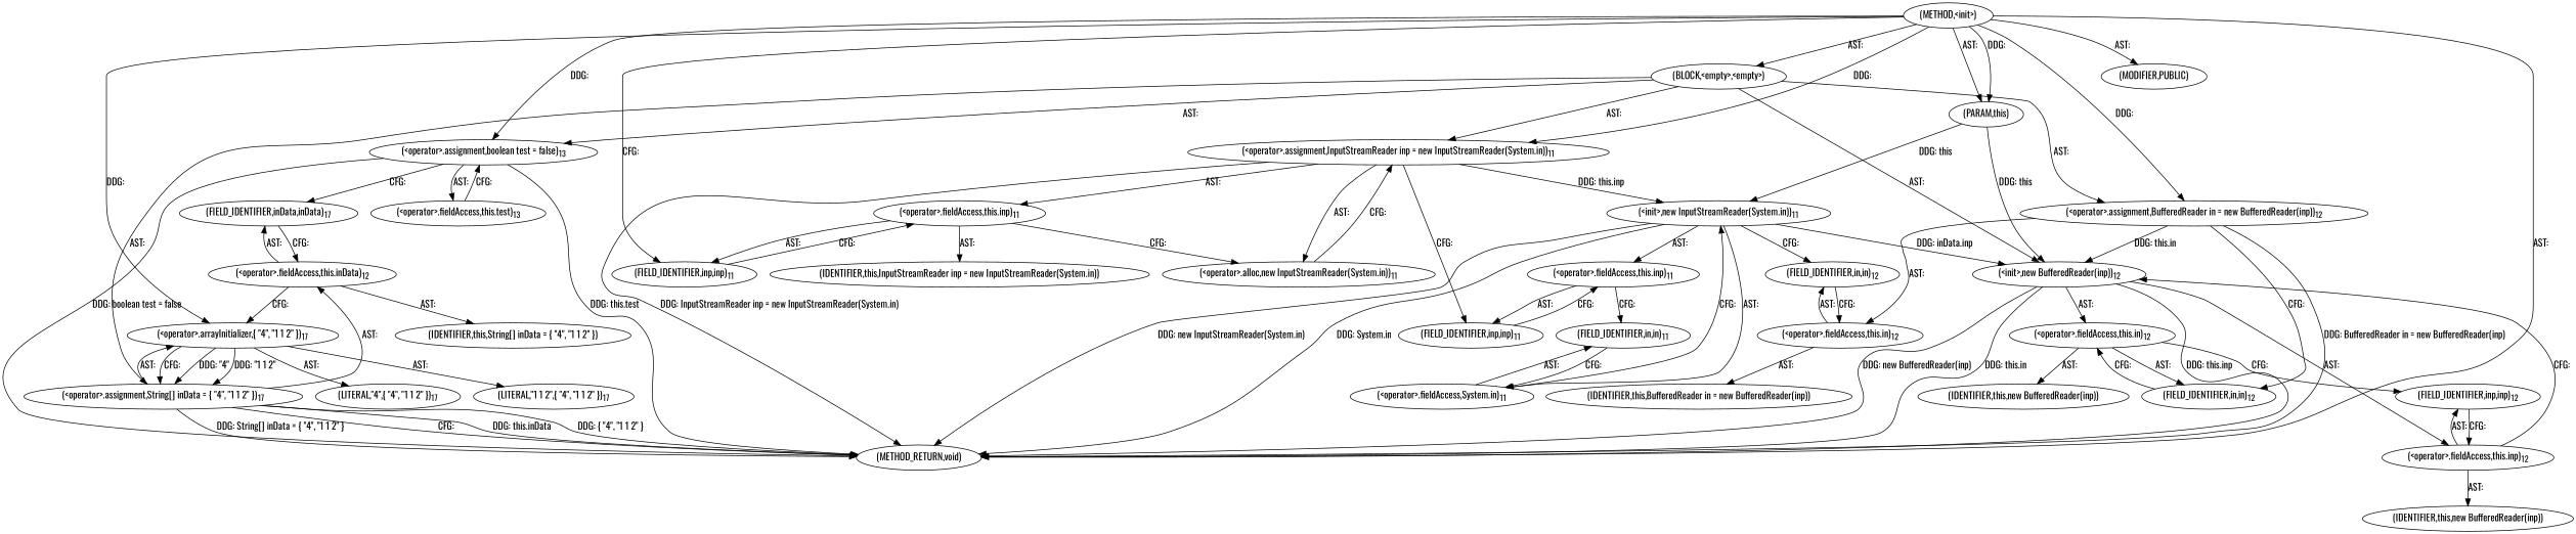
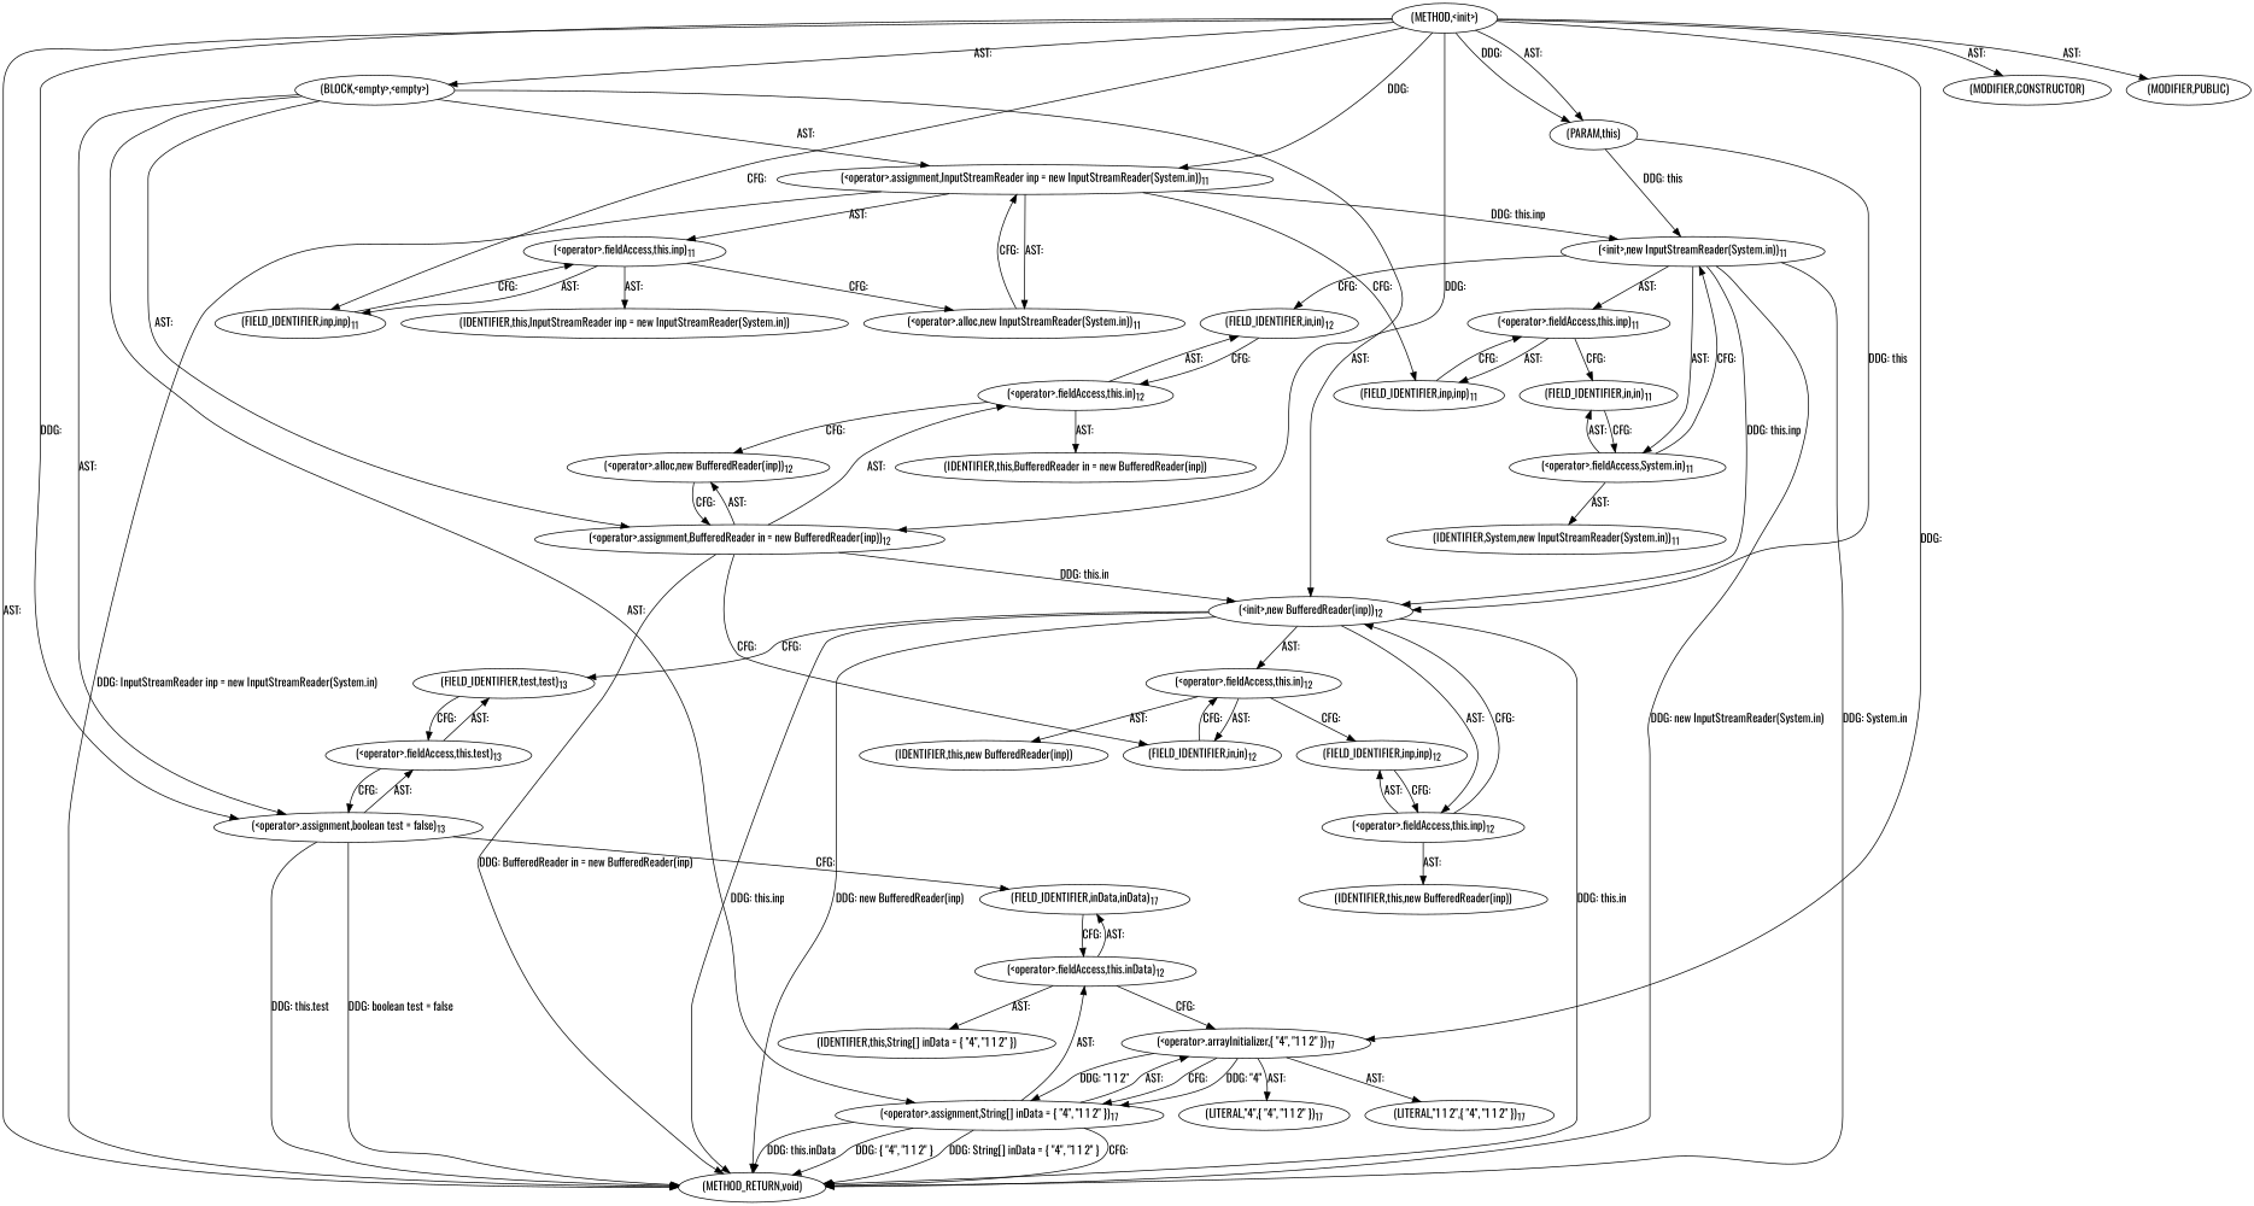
  digraph {
    fontname=Oswald
    node [fontname=Oswald]
    edge [fontname=Oswald]
    n1 [label=<(METHOD,&lt;init&gt;)>]
    n2 [label=<(PARAM,this)>]
    n3 [label=<(BLOCK,&lt;empty&gt;,&lt;empty&gt;)>]
    n4 [label=<(&lt;operator&gt;.assignment,InputStreamReader inp = new InputStreamReader(System.in))<SUB>11</SUB>>]
    n5 [label=<(FIELD_IDENTIFIER,inp,inp)<SUB>11</SUB>>]
    n6 [label=<(&lt;operator&gt;.assignment,BufferedReader in = new BufferedReader(inp))<SUB>12</SUB>>]
    n7 [label=<(&lt;operator&gt;.assignment,boolean test = false)<SUB>13</SUB>>]
    n8 [label=<(&lt;operator&gt;.arrayInitializer,{ &quot;4&quot;, &quot;1 1 2&quot; })<SUB>17</SUB>>]
+   n9 [label=<(MODIFIER,CONSTRUCTOR)>]
    n10 [label=<(MODIFIER,PUBLIC)>]
    n11 [label=<(METHOD_RETURN,void)>]
    n12 [label=<(&lt;init&gt;,new InputStreamReader(System.in))<SUB>11</SUB>>]
    n13 [label=<(&lt;init&gt;,new BufferedReader(inp))<SUB>12</SUB>>]
    n14 [label=<(&lt;operator&gt;.assignment,String[] inData = { &quot;4&quot;, &quot;1 1 2&quot; })<SUB>17</SUB>>]
    n15 [label=<(&lt;operator&gt;.fieldAccess,this.inp)<SUB>11</SUB>>]
    n16 [label=<(&lt;operator&gt;.alloc,new InputStreamReader(System.in))<SUB>11</SUB>>]
    n17 [label=<(FIELD_IDENTIFIER,inp,inp)<SUB>11</SUB>>]
    n18 [label=<(&lt;operator&gt;.fieldAccess,this.in)<SUB>12</SUB>>]
+   n19 [label=<(&lt;operator&gt;.alloc,new BufferedReader(inp))<SUB>12</SUB>>]
    n20 [label=<(FIELD_IDENTIFIER,in,in)<SUB>12</SUB>>]
    n21 [label=<(&lt;operator&gt;.fieldAccess,this.test)<SUB>13</SUB>>]
    n22 [label=<(FIELD_IDENTIFIER,inData,inData)<SUB>17</SUB>>]
    n23 [label=<(LITERAL,&quot;4&quot;,{ &quot;4&quot;, &quot;1 1 2&quot; })<SUB>17</SUB>>]
    n24 [label=<(LITERAL,&quot;1 1 2&quot;,{ &quot;4&quot;, &quot;1 1 2&quot; })<SUB>17</SUB>>]
    n25 [label=<(&lt;operator&gt;.fieldAccess,this.inp)<SUB>11</SUB>>]
    n26 [label=<(&lt;operator&gt;.fieldAccess,System.in)<SUB>11</SUB>>]
    n27 [label=<(FIELD_IDENTIFIER,in,in)<SUB>12</SUB>>]
    n28 [label=<(&lt;operator&gt;.fieldAccess,this.in)<SUB>12</SUB>>]
    n29 [label=<(&lt;operator&gt;.fieldAccess,this.inp)<SUB>12</SUB>>]
+   n30 [label=<(FIELD_IDENTIFIER,test,test)<SUB>13</SUB>>]
    n31 [label=<(&lt;operator&gt;.fieldAccess,this.inData)<SUB>12</SUB>>]
    n32 [label=<(IDENTIFIER,this,InputStreamReader inp = new InputStreamReader(System.in))>]
    n33 [label=<(FIELD_IDENTIFIER,in,in)<SUB>11</SUB>>]
+   n34 [label=<(IDENTIFIER,System,new InputStreamReader(System.in))<SUB>11</SUB>>]
    n35 [label=<(IDENTIFIER,this,BufferedReader in = new BufferedReader(inp))>]
    n36 [label=<(IDENTIFIER,this,new BufferedReader(inp))>]
    n37 [label=<(FIELD_IDENTIFIER,inp,inp)<SUB>12</SUB>>]
    n38 [label=<(IDENTIFIER,this,new BufferedReader(inp))>]
    n39 [label=<(IDENTIFIER,this,String[] inData = { &quot;4&quot;, &quot;1 1 2&quot; })>]
    n1 -> n2 [label="AST: "]
    n1 -> n2 [label="DDG: "]
    n1 -> n3 [label="AST: "]
    n1 -> n4 [label="DDG: "]
    n1 -> n5 [label="CFG: "]
    n1 -> n6 [label="DDG: "]
    n1 -> n7 [label="DDG: "]
    n1 -> n8 [label="DDG: "]
+   n1 -> n9 [label="AST: "]
    n1 -> n10 [label="AST: "]
    n1 -> n11 [label="AST: "]
    n2 -> n12 [label="DDG: this"]
    n2 -> n13 [label="DDG: this"]
    n3 -> n4 [label="AST: "]
    n3 -> n6 [label="AST: "]
    n3 -> n7 [label="AST: "]
    n3 -> n13 [label="AST: "]
    n3 -> n14 [label="AST: "]
    n4 -> n11 [label="DDG: InputStreamReader inp = new InputStreamReader(System.in)"]
    n4 -> n12 [label="DDG: this.inp"]
    n4 -> n15 [label="AST: "]
    n4 -> n16 [label="AST: "]
    n4 -> n17 [label="CFG: "]
    n5 -> n15 [label="CFG: "]
    n6 -> n11 [label="DDG: BufferedReader in = new BufferedReader(inp)"]
    n6 -> n13 [label="DDG: this.in"]
    n6 -> n18 [label="AST: "]
+   n6 -> n19 [label="AST: "]
    n6 -> n20 [label="CFG: "]
    n7 -> n11 [label="DDG: this.test"]
    n7 -> n11 [label="DDG: boolean test = false"]
    n7 -> n21 [label="AST: "]
    n7 -> n22 [label="CFG: "]
    n8 -> n14 [label="CFG: "]
    n8 -> n14 [label="DDG: &quot;4&quot;"]
    n8 -> n14 [label="DDG: &quot;1 1 2&quot;"]
    n8 -> n23 [label="AST: "]
    n8 -> n24 [label="AST: "]
    n12 -> n11 [label="DDG: System.in"]
    n12 -> n11 [label="DDG: new InputStreamReader(System.in)"]
-   n12 -> n13 [label="DDG: inData.inp"]
+   n12 -> n13 [label="DDG: this.inp"]
    n12 -> n25 [label="AST: "]
    n12 -> n26 [label="AST: "]
    n12 -> n27 [label="CFG: "]
    n13 -> n11 [label="DDG: this.in"]
    n13 -> n11 [label="DDG: this.inp"]
    n13 -> n11 [label="DDG: new BufferedReader(inp)"]
    n13 -> n28 [label="AST: "]
    n13 -> n29 [label="AST: "]
+   n13 -> n30 [label="CFG: "]
    n14 -> n8 [label="AST: "]
    n14 -> n11 [label="CFG: "]
    n14 -> n11 [label="DDG: this.inData"]
    n14 -> n11 [label="DDG: { &quot;4&quot;, &quot;1 1 2&quot; }"]
    n14 -> n11 [label="DDG: String[] inData = { &quot;4&quot;, &quot;1 1 2&quot; }"]
    n14 -> n31 [label="AST: "]
    n15 -> n5 [label="AST: "]
    n15 -> n16 [label="CFG: "]
    n15 -> n32 [label="AST: "]
    n16 -> n4 [label="CFG: "]
    n17 -> n25 [label="CFG: "]
+   n18 -> n19 [label="CFG: "]
    n18 -> n27 [label="AST: "]
    n18 -> n35 [label="AST: "]
+   n19 -> n6 [label="CFG: "]
    n20 -> n28 [label="CFG: "]
    n21 -> n7 [label="CFG: "]
+   n21 -> n30 [label="AST: "]
    n22 -> n31 [label="CFG: "]
    n25 -> n17 [label="AST: "]
    n25 -> n33 [label="CFG: "]
    n26 -> n12 [label="CFG: "]
    n26 -> n33 [label="AST: "]
+   n26 -> n34 [label="AST: "]
    n27 -> n18 [label="CFG: "]
    n28 -> n20 [label="AST: "]
    n28 -> n36 [label="AST: "]
    n28 -> n37 [label="CFG: "]
    n29 -> n13 [label="CFG: "]
    n29 -> n37 [label="AST: "]
    n29 -> n38 [label="AST: "]
+   n30 -> n21 [label="CFG: "]
    n31 -> n8 [label="CFG: "]
    n31 -> n22 [label="AST: "]
    n31 -> n39 [label="AST: "]
    n33 -> n26 [label="CFG: "]
    n37 -> n29 [label="CFG: "]
  }
